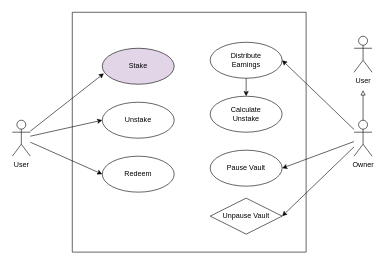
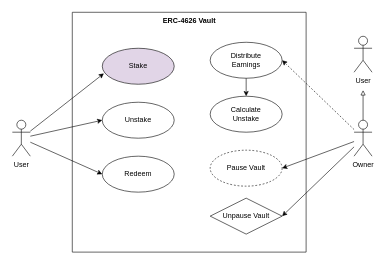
  <mxCell id="0" />
  <mxCell id="1" parent="0" />
  <mxCell id="2" value="User" style="shape=umlActor;verticalLabelPosition=bottom;verticalAlign=top;html=1;outlineConnect=0;" parent="1" vertex="1"><mxGeometry x="20" y="200" width="30" height="60" as="geometry" /></mxCell>
  <mxCell id="3" value="" style="swimlane;startSize=0;" parent="1" vertex="1"><mxGeometry x="120" y="20" width="390" height="400" as="geometry" /></mxCell>
+ <mxCell id="4" value="ERC-4626 Vault" style="text;html=1;align=center;verticalAlign=middle;resizable=0;points=[];autosize=1;strokeColor=none;fillColor=none;fontStyle=1" parent="3" vertex="1"><mxGeometry x="140" width="110" height="30" as="geometry" /></mxCell>
  <mxCell id="5" value="Stake" style="ellipse;whiteSpace=wrap;html=1;fillColor=#e1d5e7;" parent="3" vertex="1"><mxGeometry x="50" y="60" width="120" height="60" as="geometry" /></mxCell>
  <mxCell id="6" value="Unstake" style="ellipse;whiteSpace=wrap;html=1;" parent="3" vertex="1"><mxGeometry x="50" y="150" width="120" height="60" as="geometry" /></mxCell>
  <mxCell id="7" value="Redeem" style="ellipse;whiteSpace=wrap;html=1;" parent="3" vertex="1"><mxGeometry x="50" y="240" width="120" height="60" as="geometry" /></mxCell>
  <mxCell id="8" value="Distribute&lt;div&gt;Earnings&lt;/div&gt;" style="ellipse;whiteSpace=wrap;html=1;" parent="3" vertex="1"><mxGeometry x="230" y="50" width="120" height="60" as="geometry" /></mxCell>
  <mxCell id="9" value="Calculate&lt;div&gt;Unstake&lt;/div&gt;" style="ellipse;whiteSpace=wrap;html=1;" parent="3" vertex="1"><mxGeometry x="230" y="140" width="120" height="60" as="geometry" /></mxCell>
  <mxCell id="10" value="" style="endArrow=classic;html=1;rounded=0;entryX=0.5;entryY=0;entryDx=0;entryDy=0;exitX=0.5;exitY=1;exitDx=0;exitDy=0;" parent="3" source="8" target="9" edge="1"><mxGeometry width="50" height="50" relative="1" as="geometry"><mxPoint x="90" y="240" as="sourcePoint" /><mxPoint x="140" y="190" as="targetPoint" /></mxGeometry></mxCell>
- <mxCell id="11" value="Pause Vault" style="ellipse;whiteSpace=wrap;html=1;" parent="3" vertex="1"><mxGeometry x="230" y="230" width="120" height="60" as="geometry" /></mxCell>
+ <mxCell id="11" value="Pause Vault" style="ellipse;whiteSpace=wrap;html=1;dashed=1;" parent="3" vertex="1"><mxGeometry x="230" y="230" width="120" height="60" as="geometry" /></mxCell>
  <mxCell id="12" value="Unpause Vault" style="rhombus;whiteSpace=wrap;html=1;" parent="3" vertex="1"><mxGeometry x="230" y="310" width="120" height="60" as="geometry" /></mxCell>
  <mxCell id="13" value="" style="endArrow=classic;html=1;rounded=0;entryX=0.022;entryY=0.7;entryDx=0;entryDy=0;entryPerimeter=0;" parent="1" source="2" target="5" edge="1"><mxGeometry width="50" height="50" relative="1" as="geometry"><mxPoint x="40" y="250" as="sourcePoint" /><mxPoint x="90" y="200" as="targetPoint" /></mxGeometry></mxCell>
  <mxCell id="14" value="Owner" style="shape=umlActor;verticalLabelPosition=bottom;verticalAlign=top;html=1;outlineConnect=0;" parent="1" vertex="1"><mxGeometry x="590" y="200" width="30" height="60" as="geometry" /></mxCell>
  <mxCell id="15" value="" style="endArrow=classic;html=1;rounded=0;entryX=0;entryY=0.5;entryDx=0;entryDy=0;" parent="1" source="2" target="6" edge="1"><mxGeometry width="50" height="50" relative="1" as="geometry"><mxPoint x="210" y="280" as="sourcePoint" /><mxPoint x="260" y="230" as="targetPoint" /></mxGeometry></mxCell>
  <mxCell id="16" value="" style="endArrow=classic;html=1;rounded=0;entryX=0;entryY=0.5;entryDx=0;entryDy=0;" parent="1" source="2" target="7" edge="1"><mxGeometry width="50" height="50" relative="1" as="geometry"><mxPoint x="210" y="280" as="sourcePoint" /><mxPoint x="260" y="230" as="targetPoint" /></mxGeometry></mxCell>
- <mxCell id="17" value="" style="endArrow=classic;html=1;rounded=0;entryX=1;entryY=0.5;entryDx=0;entryDy=0;" parent="1" source="14" target="8" edge="1"><mxGeometry width="50" height="50" relative="1" as="geometry"><mxPoint x="210" y="260" as="sourcePoint" /><mxPoint x="260" y="210" as="targetPoint" /></mxGeometry></mxCell>
+ <mxCell id="17" value="" style="endArrow=classic;html=1;rounded=0;entryX=1;entryY=0.5;entryDx=0;entryDy=0;dashed=1;" parent="1" source="14" target="8" edge="1"><mxGeometry width="50" height="50" relative="1" as="geometry"><mxPoint x="210" y="260" as="sourcePoint" /><mxPoint x="260" y="210" as="targetPoint" /></mxGeometry></mxCell>
  <mxCell id="18" value="" style="endArrow=classic;html=1;rounded=0;entryX=1;entryY=0.5;entryDx=0;entryDy=0;" parent="1" source="14" target="11" edge="1"><mxGeometry width="50" height="50" relative="1" as="geometry"><mxPoint x="210" y="260" as="sourcePoint" /><mxPoint x="260" y="210" as="targetPoint" /></mxGeometry></mxCell>
  <mxCell id="19" value="" style="endArrow=classic;html=1;rounded=0;entryX=1;entryY=0.5;entryDx=0;entryDy=0;" parent="1" source="14" target="12" edge="1"><mxGeometry width="50" height="50" relative="1" as="geometry"><mxPoint x="210" y="260" as="sourcePoint" /><mxPoint x="260" y="210" as="targetPoint" /></mxGeometry></mxCell>
  <mxCell id="20" value="User&lt;div&gt;&lt;br&gt;&lt;/div&gt;" style="shape=umlActor;verticalLabelPosition=bottom;verticalAlign=top;html=1;outlineConnect=0;" parent="1" vertex="1"><mxGeometry x="590" y="60" width="30" height="60" as="geometry" /></mxCell>
  <mxCell id="21" value="" style="endArrow=block;html=1;rounded=0;exitX=0.5;exitY=0;exitDx=0;exitDy=0;exitPerimeter=0;endFill=0;" parent="1" source="14" edge="1"><mxGeometry width="50" height="50" relative="1" as="geometry"><mxPoint x="290" y="280" as="sourcePoint" /><mxPoint x="605" y="150" as="targetPoint" /></mxGeometry></mxCell>
